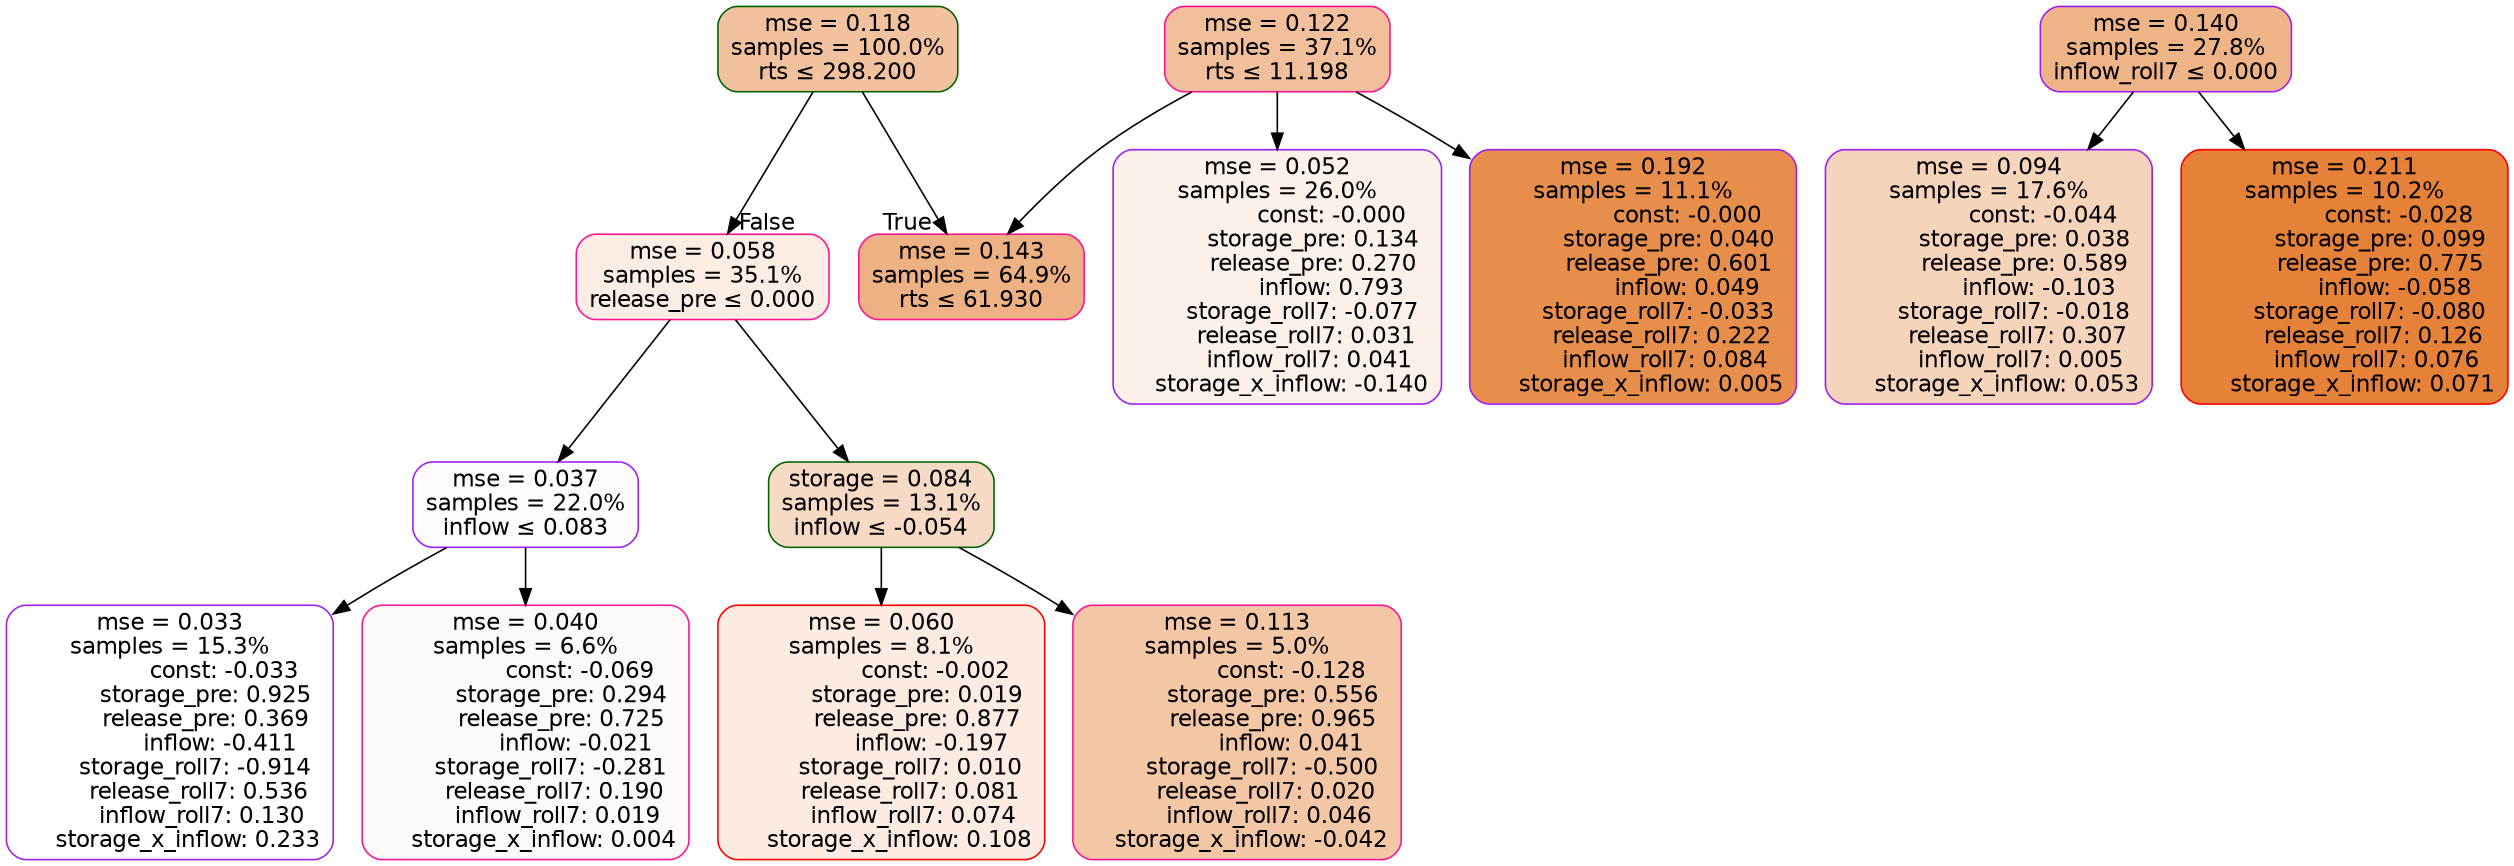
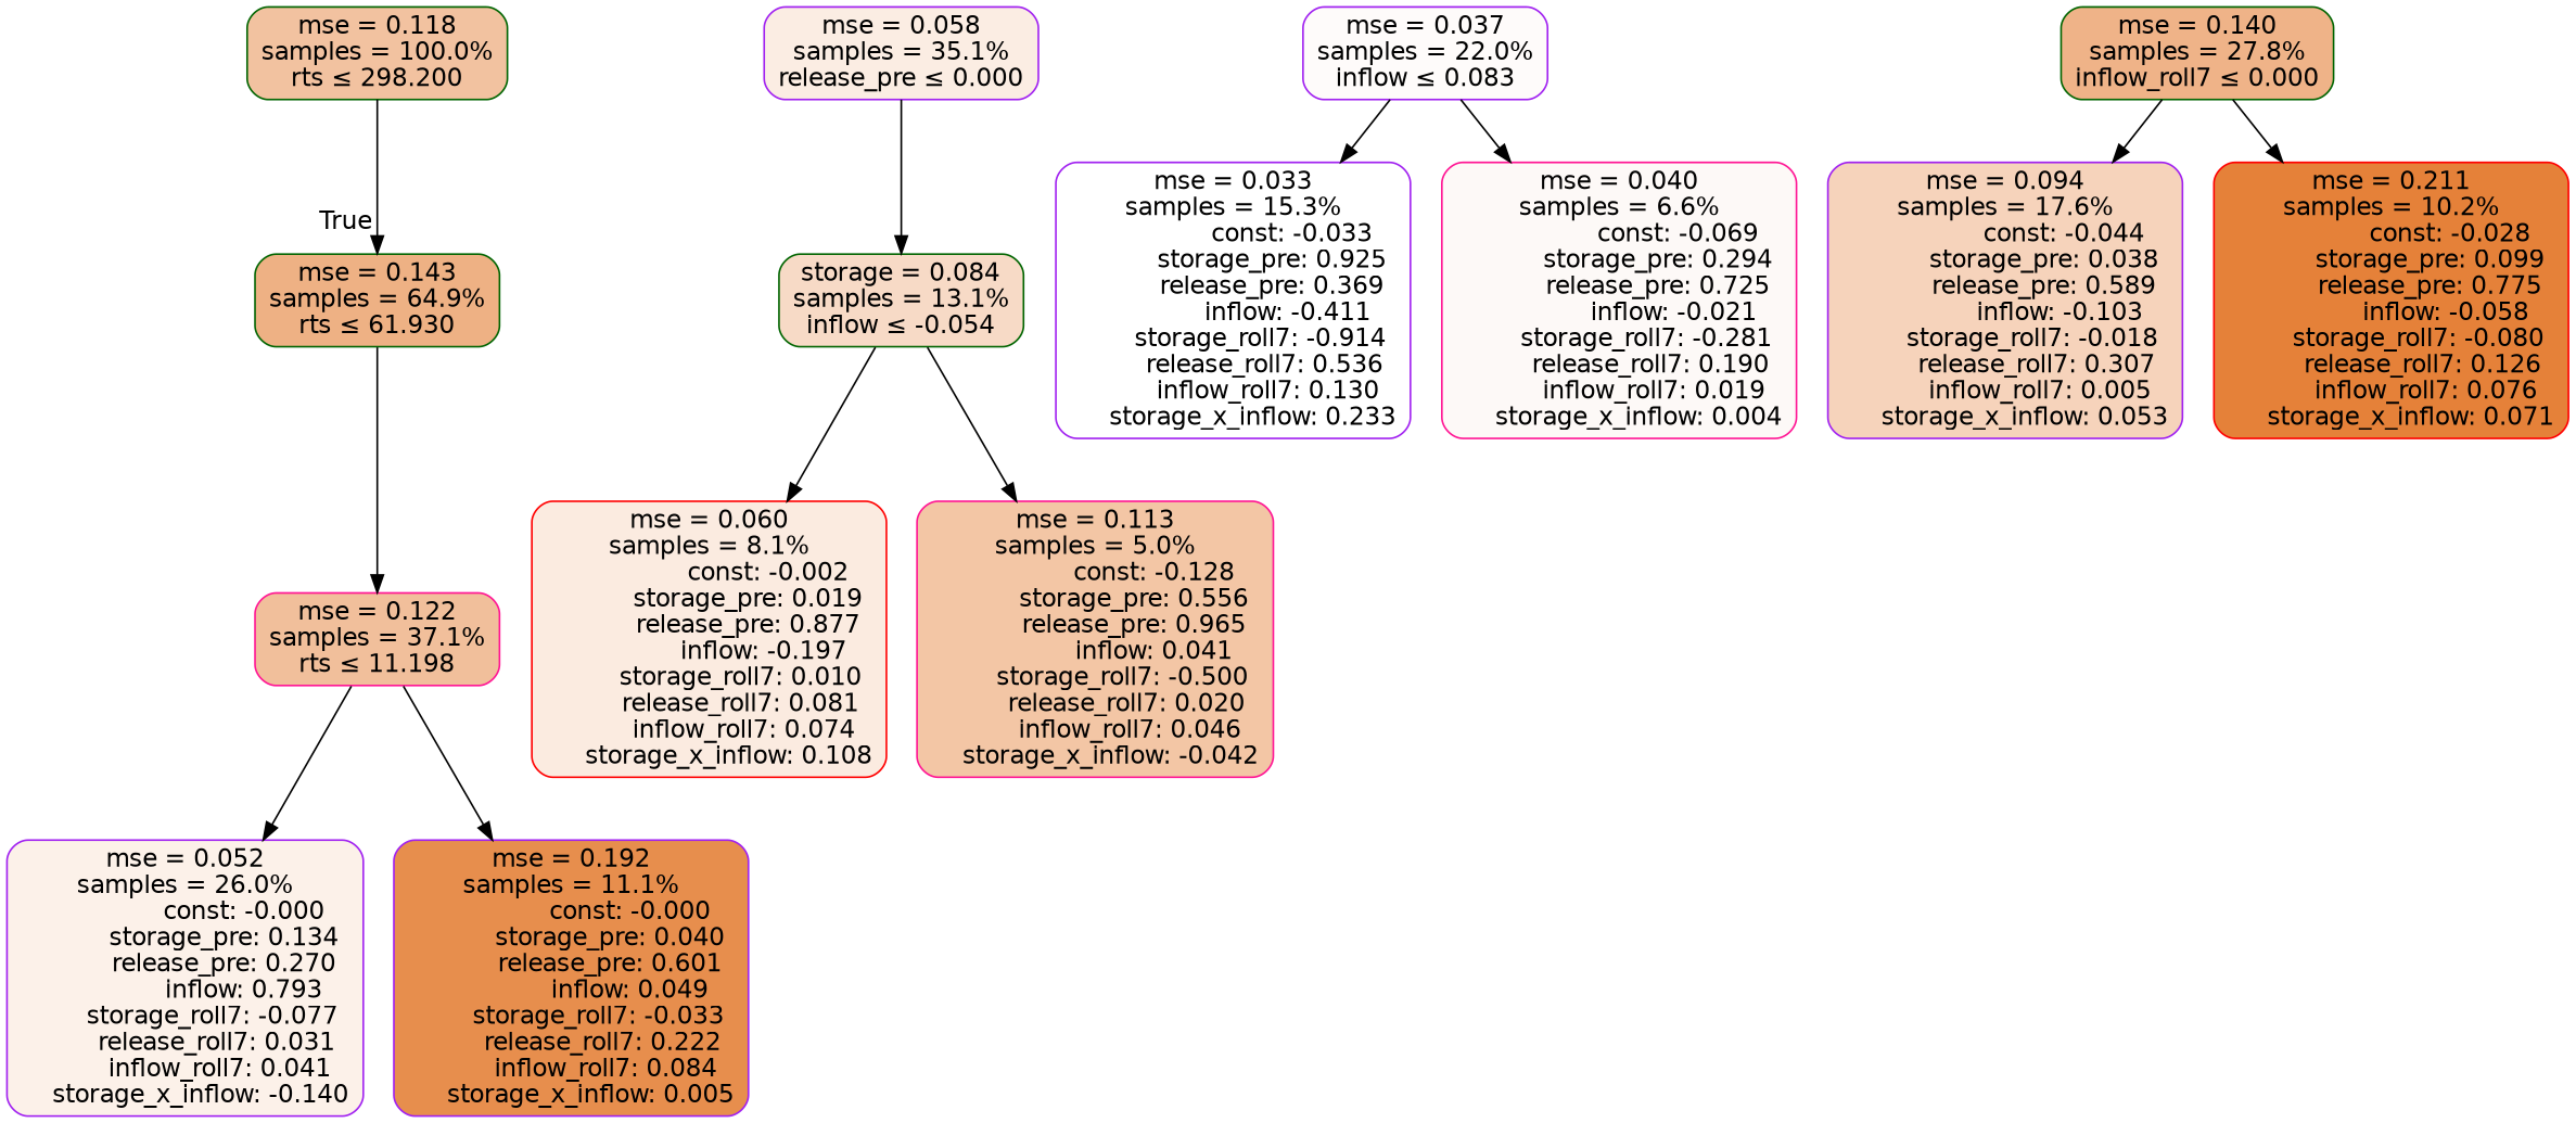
  digraph {
    node [color=deeppink fontname=helvetica shape=rectangle style="filled, rounded"]
    edge [fontname=helvetica]
    n1 [color=darkgreen fillcolor="#f2c2a0" label="mse = 0.118\nsamples = 100.0%\nrts &le; 298.200"]
-   n2 [fillcolor="#eeb184" label="mse = 0.143\nsamples = 64.9%\nrts &le; 61.930"]
-   n3 [fillcolor="#fbede3" label="mse = 0.058\nsamples = 35.1%\nrelease_pre &le; 0.000"]
+   n2 [color=darkgreen fillcolor="#eeb184" label="mse = 0.143\nsamples = 64.9%\nrts &le; 61.930"]
+   n3 [color=purple fillcolor="#fbede3" label="mse = 0.058\nsamples = 35.1%\nrelease_pre &le; 0.000"]
    n4 [fillcolor="#f1bf9b" label="mse = 0.122\nsamples = 37.1%\nrts &le; 11.198"]
    n5 [color=purple fillcolor="#fefbfa" label="mse = 0.037\nsamples = 22.0%\ninflow &le; 0.083"]
    n6 [color=darkgreen fillcolor="#f7dac6" label="storage = 0.084\nsamples = 13.1%\ninflow &le; -0.054"]
    n7 [color=purple fillcolor="#fcf1e9" label="mse = 0.052\nsamples = 26.0%\n               const: -0.000\n          storage_pre: 0.134\n          release_pre: 0.270\n               inflow: 0.793\n       storage_roll7: -0.077\n        release_roll7: 0.031\n         inflow_roll7: 0.041\n    storage_x_inflow: -0.140"]
    n8 [color=purple fillcolor="#e78e4d" label="mse = 0.192\nsamples = 11.1%\n               const: -0.000\n          storage_pre: 0.040\n          release_pre: 0.601\n               inflow: 0.049\n       storage_roll7: -0.033\n        release_roll7: 0.222\n         inflow_roll7: 0.084\n     storage_x_inflow: 0.005"]
-   n9 [color=purple fillcolor="#efb388" label="mse = 0.140\nsamples = 27.8%\ninflow_roll7 &le; 0.000"]
+   n9 [color=darkgreen fillcolor="#efb388" label="mse = 0.140\nsamples = 27.8%\ninflow_roll7 &le; 0.000"]
    n10 [color=purple fillcolor="#f6d3bb" label="mse = 0.094\nsamples = 17.6%\n               const: -0.044\n          storage_pre: 0.038\n          release_pre: 0.589\n              inflow: -0.103\n       storage_roll7: -0.018\n        release_roll7: 0.307\n         inflow_roll7: 0.005\n     storage_x_inflow: 0.053"]
    n11 [color=red fillcolor="#e58139" label="mse = 0.211\nsamples = 10.2%\n               const: -0.028\n          storage_pre: 0.099\n          release_pre: 0.775\n              inflow: -0.058\n       storage_roll7: -0.080\n        release_roll7: 0.126\n         inflow_roll7: 0.076\n     storage_x_inflow: 0.071"]
    n12 [color=purple fillcolor="#ffffff" label="mse = 0.033\nsamples = 15.3%\n               const: -0.033\n          storage_pre: 0.925\n          release_pre: 0.369\n              inflow: -0.411\n       storage_roll7: -0.914\n        release_roll7: 0.536\n         inflow_roll7: 0.130\n     storage_x_inflow: 0.233"]
    n13 [fillcolor="#fdf9f7" label="mse = 0.040\nsamples = 6.6%\n               const: -0.069\n          storage_pre: 0.294\n          release_pre: 0.725\n              inflow: -0.021\n       storage_roll7: -0.281\n        release_roll7: 0.190\n         inflow_roll7: 0.019\n     storage_x_inflow: 0.004"]
    n14 [color=red fillcolor="#fbebe0" label="mse = 0.060\nsamples = 8.1%\n               const: -0.002\n          storage_pre: 0.019\n          release_pre: 0.877\n              inflow: -0.197\n        storage_roll7: 0.010\n        release_roll7: 0.081\n         inflow_roll7: 0.074\n     storage_x_inflow: 0.108"]
    n15 [fillcolor="#f3c6a5" label="mse = 0.113\nsamples = 5.0%\n               const: -0.128\n          storage_pre: 0.556\n          release_pre: 0.965\n               inflow: 0.041\n       storage_roll7: -0.500\n        release_roll7: 0.020\n         inflow_roll7: 0.046\n    storage_x_inflow: -0.042"]
    n1 -> n2 [headlabel=True labelangle=45 labeldistance=2.5]
-   n1 -> n3 [headlabel=False labelangle=-45 labeldistance=2.5]
-   n4 -> n2
-   n3 -> n5
+   n2 -> n4
    n3 -> n6
    n4 -> n7
    n4 -> n8
    n5 -> n12
    n5 -> n13
    n6 -> n14
    n6 -> n15
    n9 -> n10
    n9 -> n11
  }
